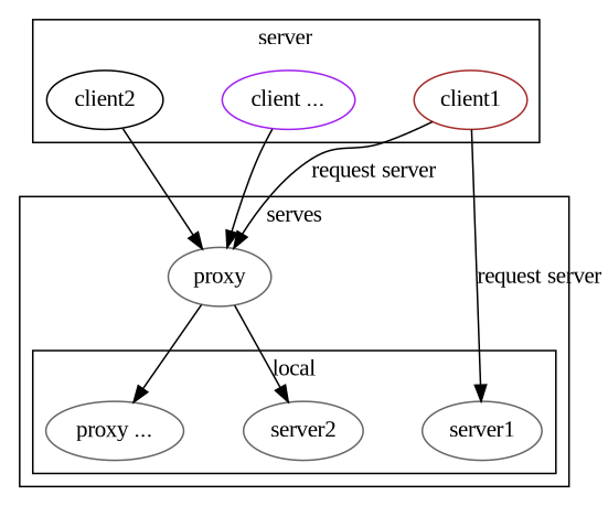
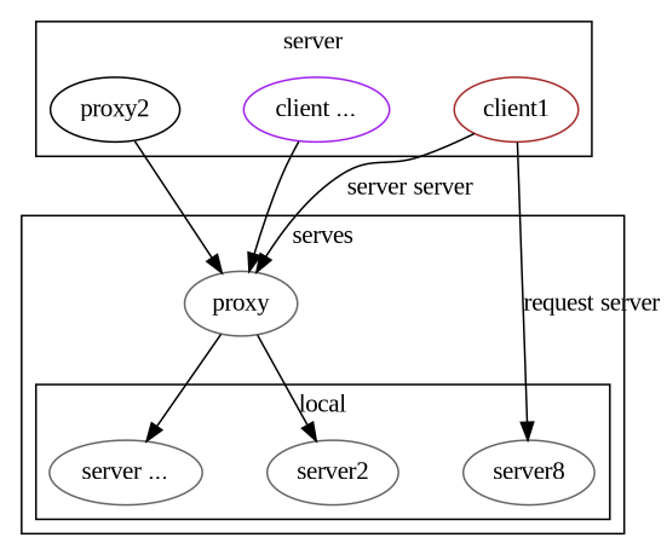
  digraph {
    fontname="Liberation Serif"
    nodesep=.5
    rankdir=TB
    node [color=gray40 fontname="Liberation Serif"]
    edge [fontname="Liberation Serif"]
-   server1
+   server1 [label=server8]
    server2
-   "server ..." [label="proxy ..."]
+   "server ..."
    proxy
    client1 [color=brown]
-   client2 [color=black]
+   client2 [color=black label=proxy2]
    "client ..." [color=purple]
    subgraph cluster_1 {
      label=serves
      proxy
      subgraph cluster_2 {
        label=local
        server1
        server2
        "server ..."
      }
    }
    subgraph cluster_3 {
      label=server
      client1
      client2
      "client ..."
    }
    proxy -> server2
    proxy -> "server ..."
    client1 -> server1 [label="request server"]
-   client1 -> proxy [label="request server"]
+   client1 -> proxy [label="server server"]
    client2 -> proxy
    "client ..." -> proxy
  }
